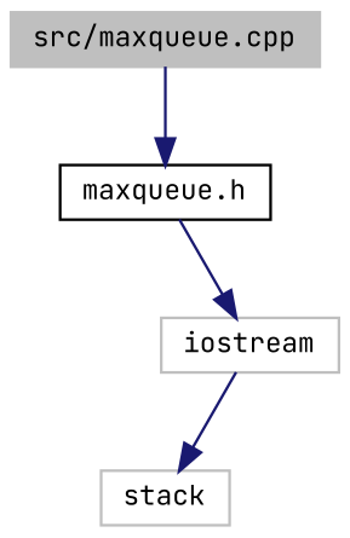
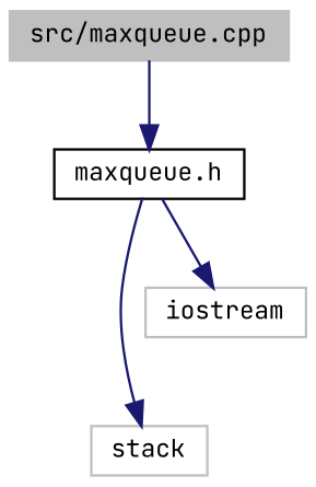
  digraph {
    fontname="JetBrains Mono"
    node [color=grey75 fillcolor=white fontname="JetBrains Mono" fontsize=10 shape=record style=filled]
    edge [color=midnightblue fontname="JetBrains Mono" fontsize=10 labelfontname=Helvetica labelfontsize=10 style=solid]
    n1 [fillcolor=grey75 fontcolor=black height=0.2 label="src/maxqueue.cpp" width=0.4]
    n2 [color=black height=0.2 label="maxqueue.h" width=0.4]
    n3 [height=0.2 label=stack width=0.4]
    n4 [height=0.2 label=iostream width=0.4]
    n1 -> n2
-   n4 -> n3
+   n2 -> n3
    n2 -> n4
  }
